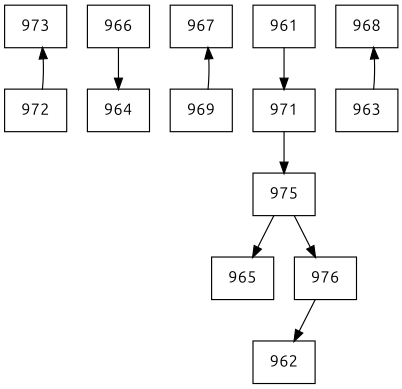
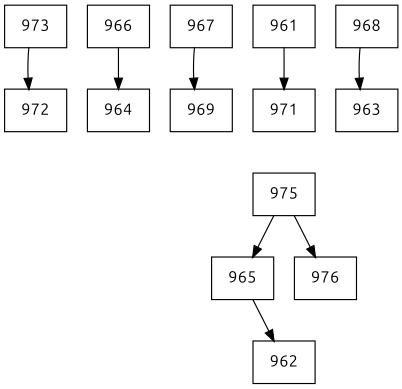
  digraph {
    fontname=Ubuntu
    node [fontname=Ubuntu shape=record]
    edge [fontname=Ubuntu]
    n1 [label="{973}"]
    n2 [label="{972}"]
    n3 [label="{966}"]
    n4 [label="{964}"]
    n5 [label="{967}"]
    n6 [label="{969}"]
    n7 [label="{961}"]
    n8 [label="{971}"]
    n9 [label="{975}"]
    n10 [label="{965}"]
    n11 [label="{976}"]
    n12 [label="{968}"]
    n13 [label="{963}"]
    n14 [label="{962}"]
-   n2 -> n1
+   n1 -> n2
    n3 -> n4
-   n6 -> n5
+   n5 -> n6
    n7 -> n8
-   n8 -> n9
    n9 -> n10
    n9 -> n11
-   n11 -> n14
-   n13 -> n12
+   n10 -> n14
+   n12 -> n13
  }
